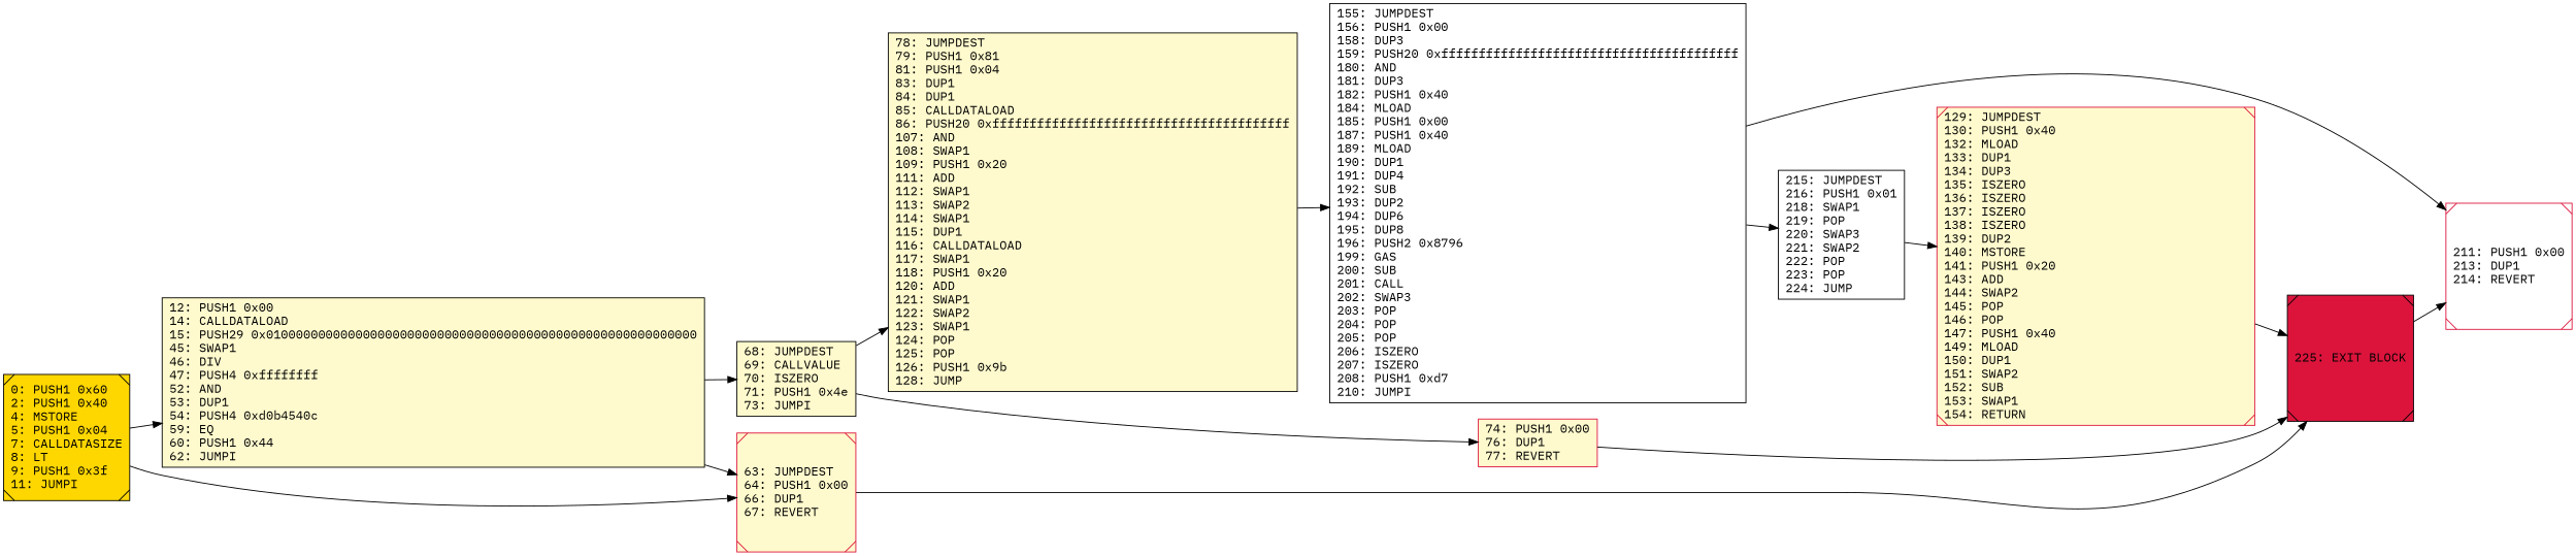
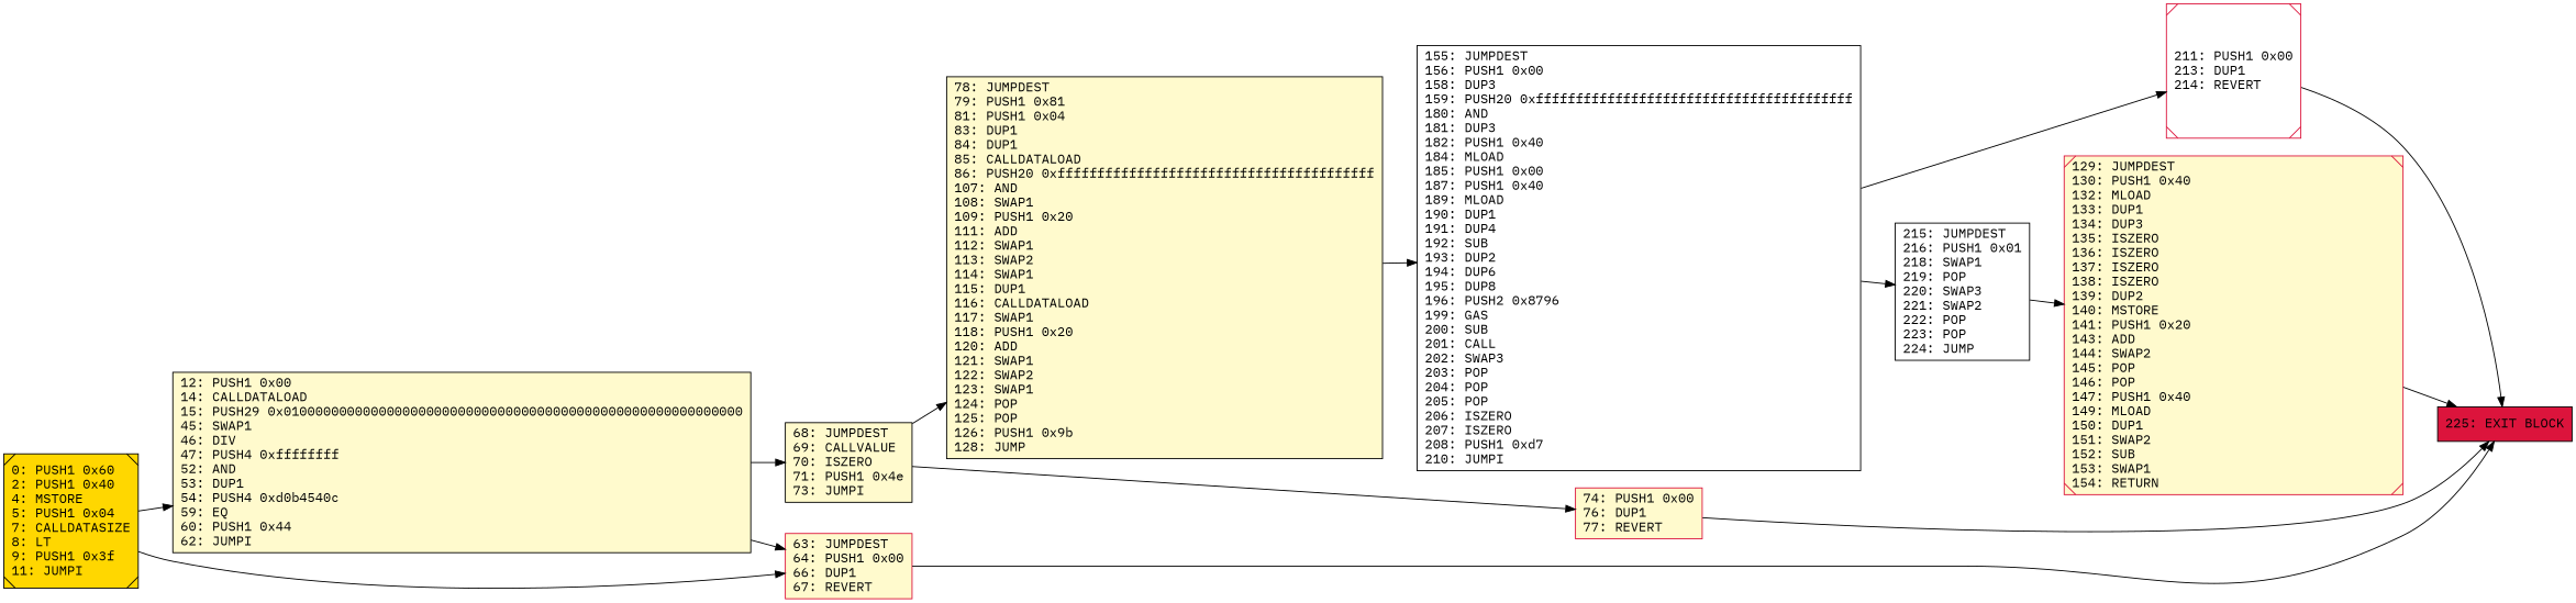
  digraph {
    fontname="IBM Plex Mono"
    rankdir=LR
    node [color=black fillcolor=lemonchiffon fontcolor=black fontname="IBM Plex Mono" shape=box style=filled]
    edge [fontname="IBM Plex Mono"]
-   n1 [fillcolor=crimson label="225: EXIT BLOCK\l" shape=Msquare]
+   n1 [fillcolor=crimson label="225: EXIT BLOCK\l"]
    n2 [color=crimson fillcolor=white label="211: PUSH1 0x00\l213: DUP1\l214: REVERT\l" shape=Msquare]
    n3 [label="12: PUSH1 0x00\l14: CALLDATALOAD\l15: PUSH29 0x0100000000000000000000000000000000000000000000000000000000\l45: SWAP1\l46: DIV\l47: PUSH4 0xffffffff\l52: AND\l53: DUP1\l54: PUSH4 0xd0b4540c\l59: EQ\l60: PUSH1 0x44\l62: JUMPI\l"]
    n4 [label="68: JUMPDEST\l69: CALLVALUE\l70: ISZERO\l71: PUSH1 0x4e\l73: JUMPI\l"]
-   n5 [color=crimson label="63: JUMPDEST\l64: PUSH1 0x00\l66: DUP1\l67: REVERT\l" shape=Msquare]
+   n5 [color=crimson label="63: JUMPDEST\l64: PUSH1 0x00\l66: DUP1\l67: REVERT\l"]
    n6 [label="78: JUMPDEST\l79: PUSH1 0x81\l81: PUSH1 0x04\l83: DUP1\l84: DUP1\l85: CALLDATALOAD\l86: PUSH20 0xffffffffffffffffffffffffffffffffffffffff\l107: AND\l108: SWAP1\l109: PUSH1 0x20\l111: ADD\l112: SWAP1\l113: SWAP2\l114: SWAP1\l115: DUP1\l116: CALLDATALOAD\l117: SWAP1\l118: PUSH1 0x20\l120: ADD\l121: SWAP1\l122: SWAP2\l123: SWAP1\l124: POP\l125: POP\l126: PUSH1 0x9b\l128: JUMP\l"]
    n7 [color=crimson label="74: PUSH1 0x00\l76: DUP1\l77: REVERT\l"]
    n8 [fillcolor=white label="155: JUMPDEST\l156: PUSH1 0x00\l158: DUP3\l159: PUSH20 0xffffffffffffffffffffffffffffffffffffffff\l180: AND\l181: DUP3\l182: PUSH1 0x40\l184: MLOAD\l185: PUSH1 0x00\l187: PUSH1 0x40\l189: MLOAD\l190: DUP1\l191: DUP4\l192: SUB\l193: DUP2\l194: DUP6\l195: DUP8\l196: PUSH2 0x8796\l199: GAS\l200: SUB\l201: CALL\l202: SWAP3\l203: POP\l204: POP\l205: POP\l206: ISZERO\l207: ISZERO\l208: PUSH1 0xd7\l210: JUMPI\l"]
    n9 [fillcolor=white label="215: JUMPDEST\l216: PUSH1 0x01\l218: SWAP1\l219: POP\l220: SWAP3\l221: SWAP2\l222: POP\l223: POP\l224: JUMP\l"]
    n10 [color=crimson label="129: JUMPDEST\l130: PUSH1 0x40\l132: MLOAD\l133: DUP1\l134: DUP3\l135: ISZERO\l136: ISZERO\l137: ISZERO\l138: ISZERO\l139: DUP2\l140: MSTORE\l141: PUSH1 0x20\l143: ADD\l144: SWAP2\l145: POP\l146: POP\l147: PUSH1 0x40\l149: MLOAD\l150: DUP1\l151: SWAP2\l152: SUB\l153: SWAP1\l154: RETURN\l" shape=Msquare]
    n11 [fillcolor=gold label="0: PUSH1 0x60\l2: PUSH1 0x40\l4: MSTORE\l5: PUSH1 0x04\l7: CALLDATASIZE\l8: LT\l9: PUSH1 0x3f\l11: JUMPI\l" shape=Msquare]
-   n1 -> n2
+   n2 -> n1
    n3 -> n4
    n3 -> n5
    n4 -> n6
    n4 -> n7
    n5 -> n1
    n6 -> n8
    n7 -> n1
    n8 -> n2
    n8 -> n9
    n9 -> n10
    n10 -> n1
    n11 -> n3
    n11 -> n5
  }
